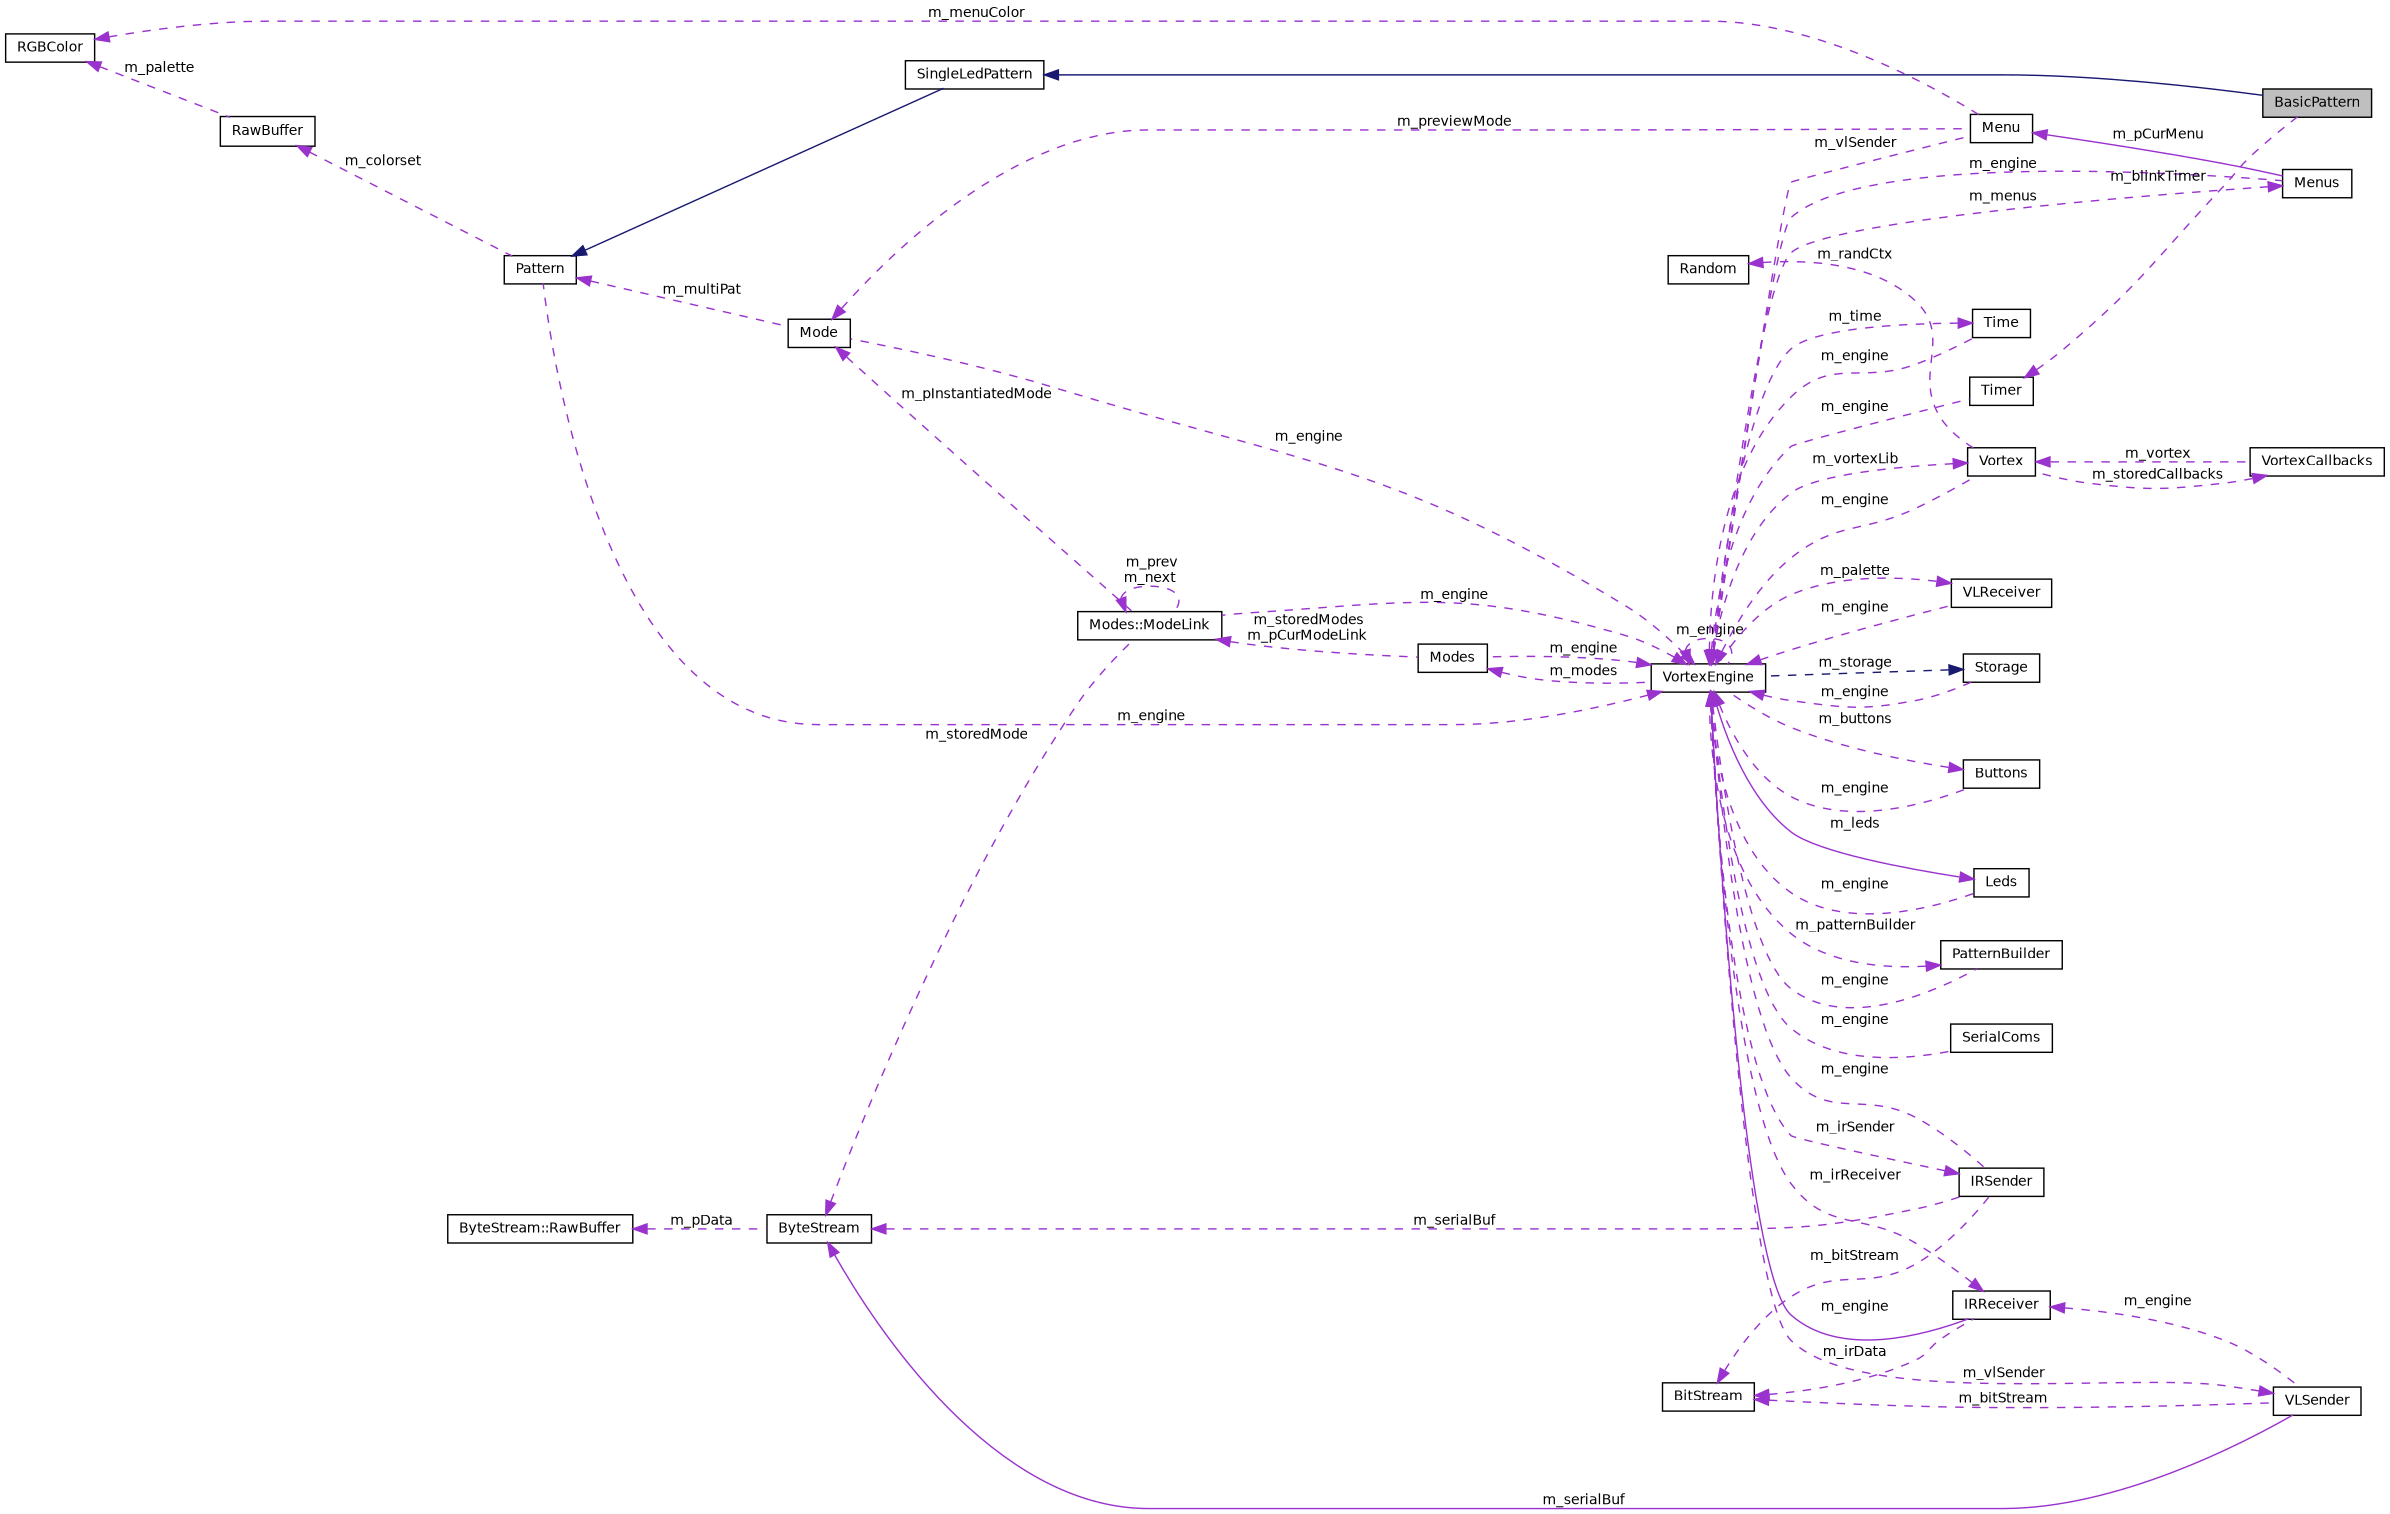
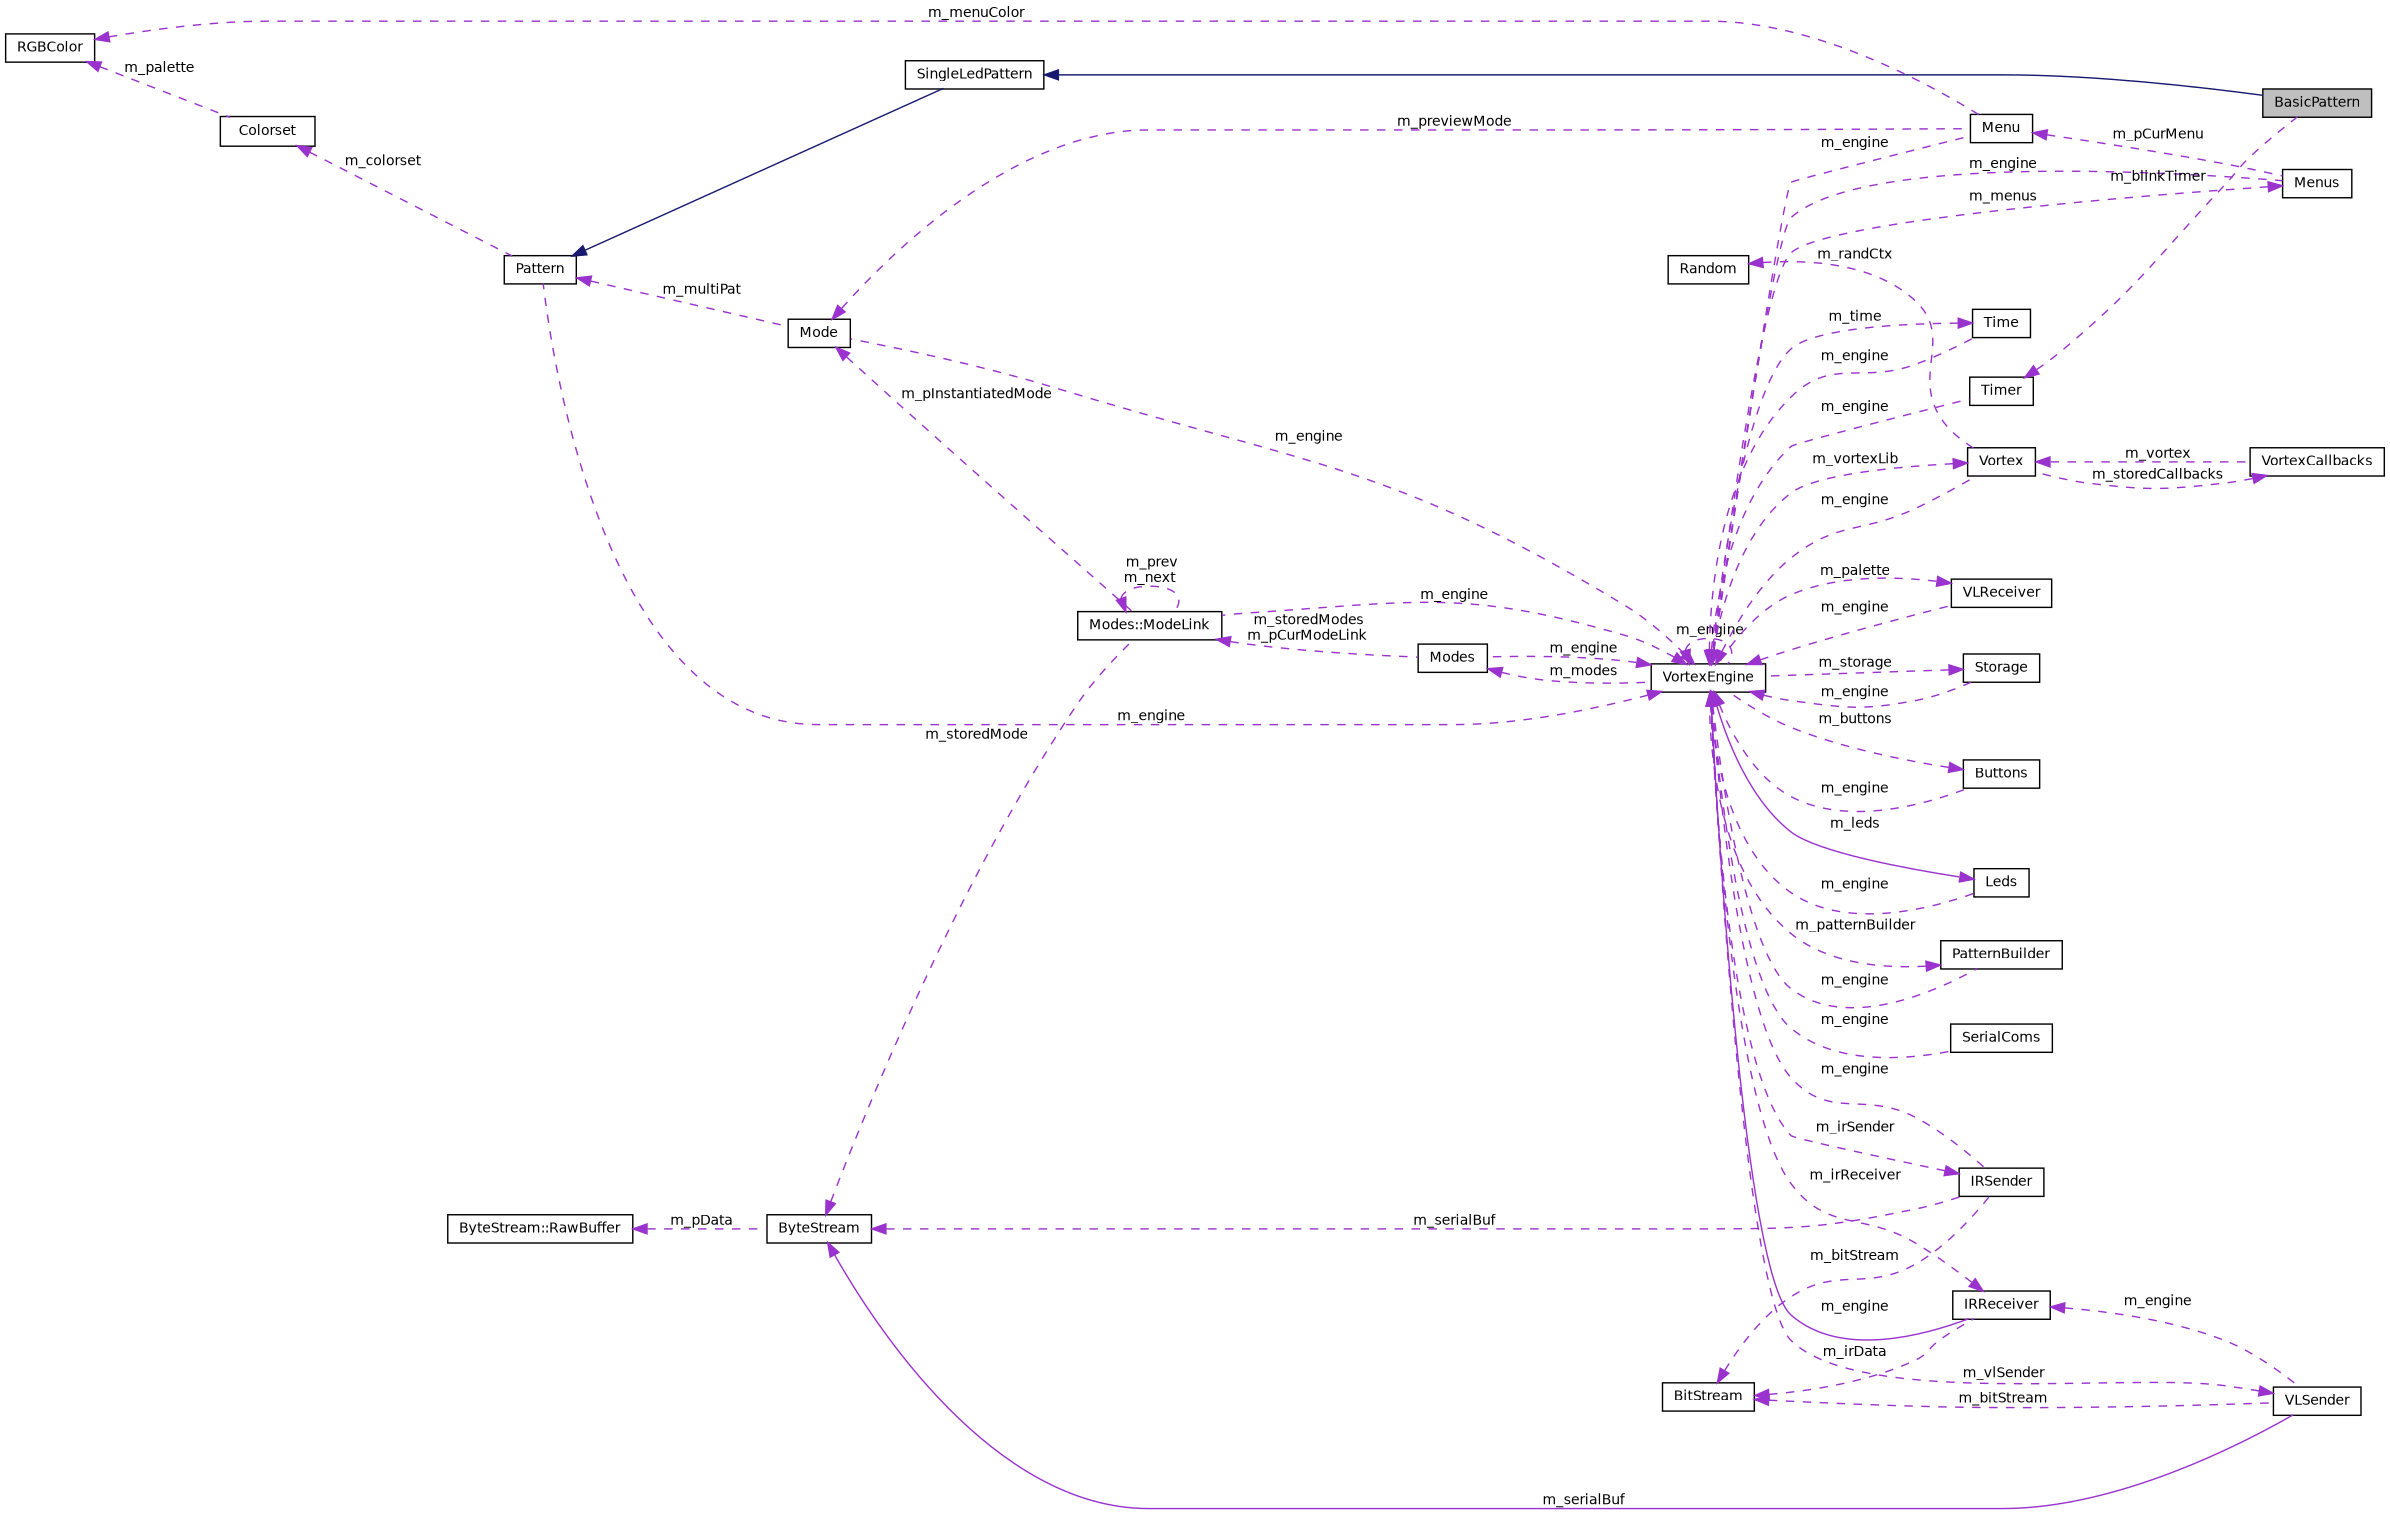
  digraph {
    fontname="DejaVu Sans"
    rankdir=LR
    node [color=black fontname="DejaVu Sans" fontsize=10 shape=record]
    edge [color=darkorchid3 dir=back fontname="DejaVu Sans" fontsize=10 labelfontname=Helvetica labelfontsize=10 style=dashed]
    n1 [fillcolor=grey75 fontcolor=black height=0.2 label=BasicPattern style=filled width=0.4]
    n2 [height=0.2 label=SingleLedPattern width=0.4]
    n3 [height=0.2 label=Pattern width=0.4]
    n4 [height=0.2 label=Mode width=0.4]
    n5 [height=0.2 label="Modes::ModeLink" width=0.4]
    n6 [height=0.2 label=Menu width=0.4]
    n7 [height=0.2 label=VortexEngine width=0.4]
    n8 [height=0.2 label=VLReceiver width=0.4]
    n9 [height=0.2 label=Storage width=0.4]
    n10 [height=0.2 label=IRSender width=0.4]
    n11 [height=0.2 label=Buttons width=0.4]
    n12 [height=0.2 label=Leds width=0.4]
    n13 [height=0.2 label=PatternBuilder width=0.4]
    n14 [height=0.2 label=Modes width=0.4]
    n15 [height=0.2 label=SerialComs width=0.4]
    n16 [height=0.2 label=Vortex width=0.4]
    n17 [height=0.2 label=IRReceiver width=0.4]
    n18 [height=0.2 label=Time width=0.4]
    n19 [height=0.2 label=Menus width=0.4]
    n20 [height=0.2 label=Timer width=0.4]
    n21 [height=0.2 label=VLSender width=0.4]
    n22 [height=0.2 label=VortexCallbacks width=0.4]
    n23 [height=0.2 label=BitStream width=0.4]
    n24 [height=0.2 label=ByteStream width=0.4]
    n25 [height=0.2 label="ByteStream::RawBuffer" width=0.4]
    n26 [height=0.2 label=Random width=0.4]
    n27 [height=0.2 label=RGBColor width=0.4]
-   n28 [height=0.2 label=RawBuffer width=0.4]
+   n28 [height=0.2 label=Colorset width=0.4]
    n2 -> n1 [color=midnightblue style=solid]
    n3 -> n2 [color=midnightblue style=solid]
    n3 -> n4 [label=" m_multiPat"]
    n4 -> n5 [label=" m_pInstantiatedMode"]
    n4 -> n6 [label=" m_previewMode"]
    n5 -> n5 [label=" m_prev\nm_next"]
    n5 -> n14 [label=" m_storedModes\nm_pCurModeLink"]
-   n6 -> n19 [label=" m_pCurMenu" style=solid]
+   n6 -> n19 [label=" m_pCurMenu"]
    n7 -> n3 [label=" m_engine"]
    n7 -> n4 [label=" m_engine"]
    n7 -> n5 [label=" m_engine"]
-   n7 -> n6 [label=" m_vlSender"]
+   n7 -> n6 [label=" m_engine"]
    n7 -> n7 [label=" m_engine"]
    n7 -> n8 [label=" m_engine"]
    n7 -> n9 [label=" m_engine"]
    n7 -> n10 [label=" m_engine"]
    n7 -> n11 [label=" m_engine"]
    n7 -> n12 [label=" m_engine"]
    n7 -> n13 [label=" m_engine"]
    n7 -> n14 [label=" m_engine"]
    n7 -> n15 [label=" m_engine"]
    n7 -> n16 [label=" m_engine"]
    n7 -> n17 [label=" m_engine" style=solid]
    n7 -> n18 [label=" m_engine"]
    n7 -> n19 [label=" m_engine"]
    n7 -> n20 [label=" m_engine"]
    n8 -> n7 [label=" m_palette"]
-   n9 -> n7 [color=midnightblue label=" m_storage"]
+   n9 -> n7 [label=" m_storage"]
    n10 -> n7 [label=" m_irSender"]
    n11 -> n7 [label=" m_buttons"]
    n12 -> n7 [label=" m_leds" style=solid]
    n13 -> n7 [label=" m_patternBuilder"]
    n14 -> n7 [label=" m_modes"]
    n16 -> n7 [label=" m_vortexLib"]
    n16 -> n22 [label=" m_vortex"]
    n17 -> n7 [label=" m_irReceiver"]
    n17 -> n21 [label=" m_engine"]
    n18 -> n7 [label=" m_time"]
    n19 -> n7 [label=" m_menus"]
    n20 -> n1 [label=" m_blinkTimer"]
    n21 -> n7 [label=" m_vlSender"]
    n22 -> n16 [label=" m_storedCallbacks"]
    n23 -> n10 [label=" m_bitStream"]
    n23 -> n17 [label=" m_irData"]
    n23 -> n21 [label=" m_bitStream"]
    n24 -> n5 [label=" m_storedMode"]
    n24 -> n10 [label=" m_serialBuf"]
    n24 -> n21 [label=" m_serialBuf" style=solid]
    n25 -> n24 [label=" m_pData"]
    n26 -> n16 [label=" m_randCtx"]
    n27 -> n6 [label=" m_menuColor"]
    n27 -> n28 [label=" m_palette"]
    n28 -> n3 [label=" m_colorset"]
  }
